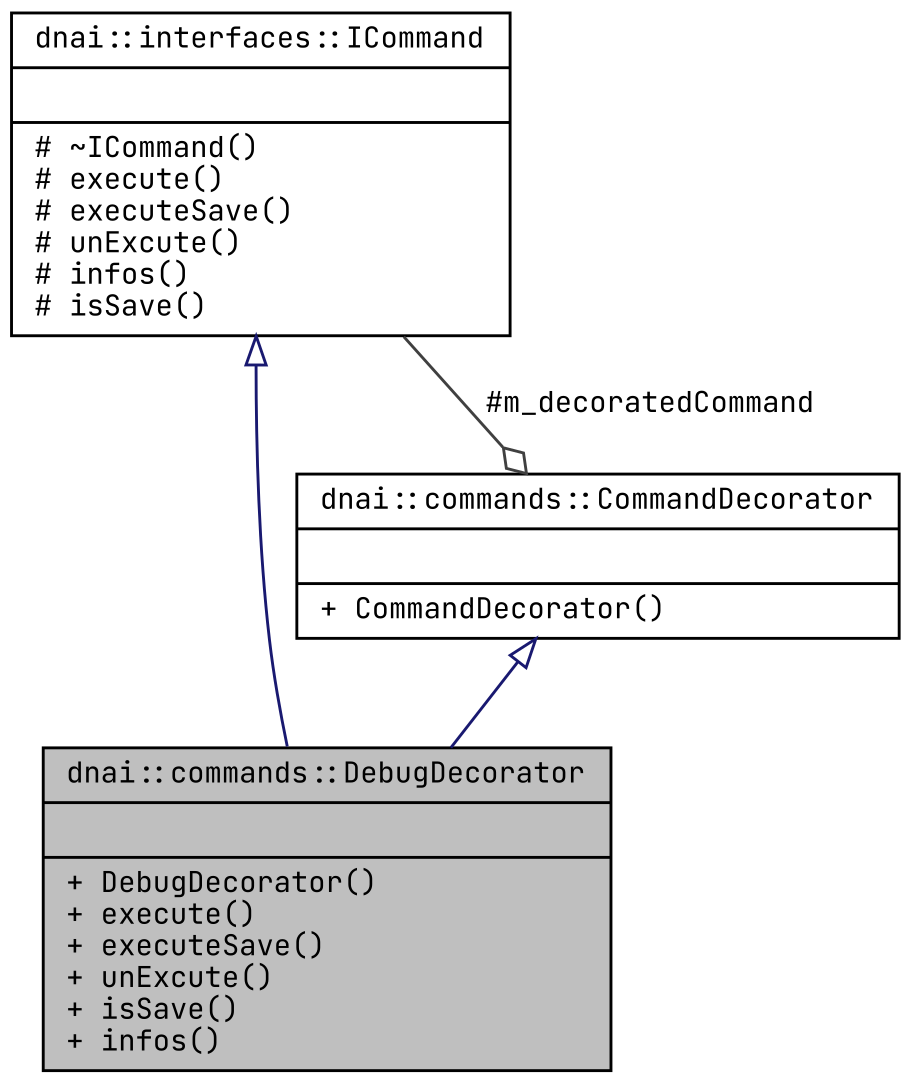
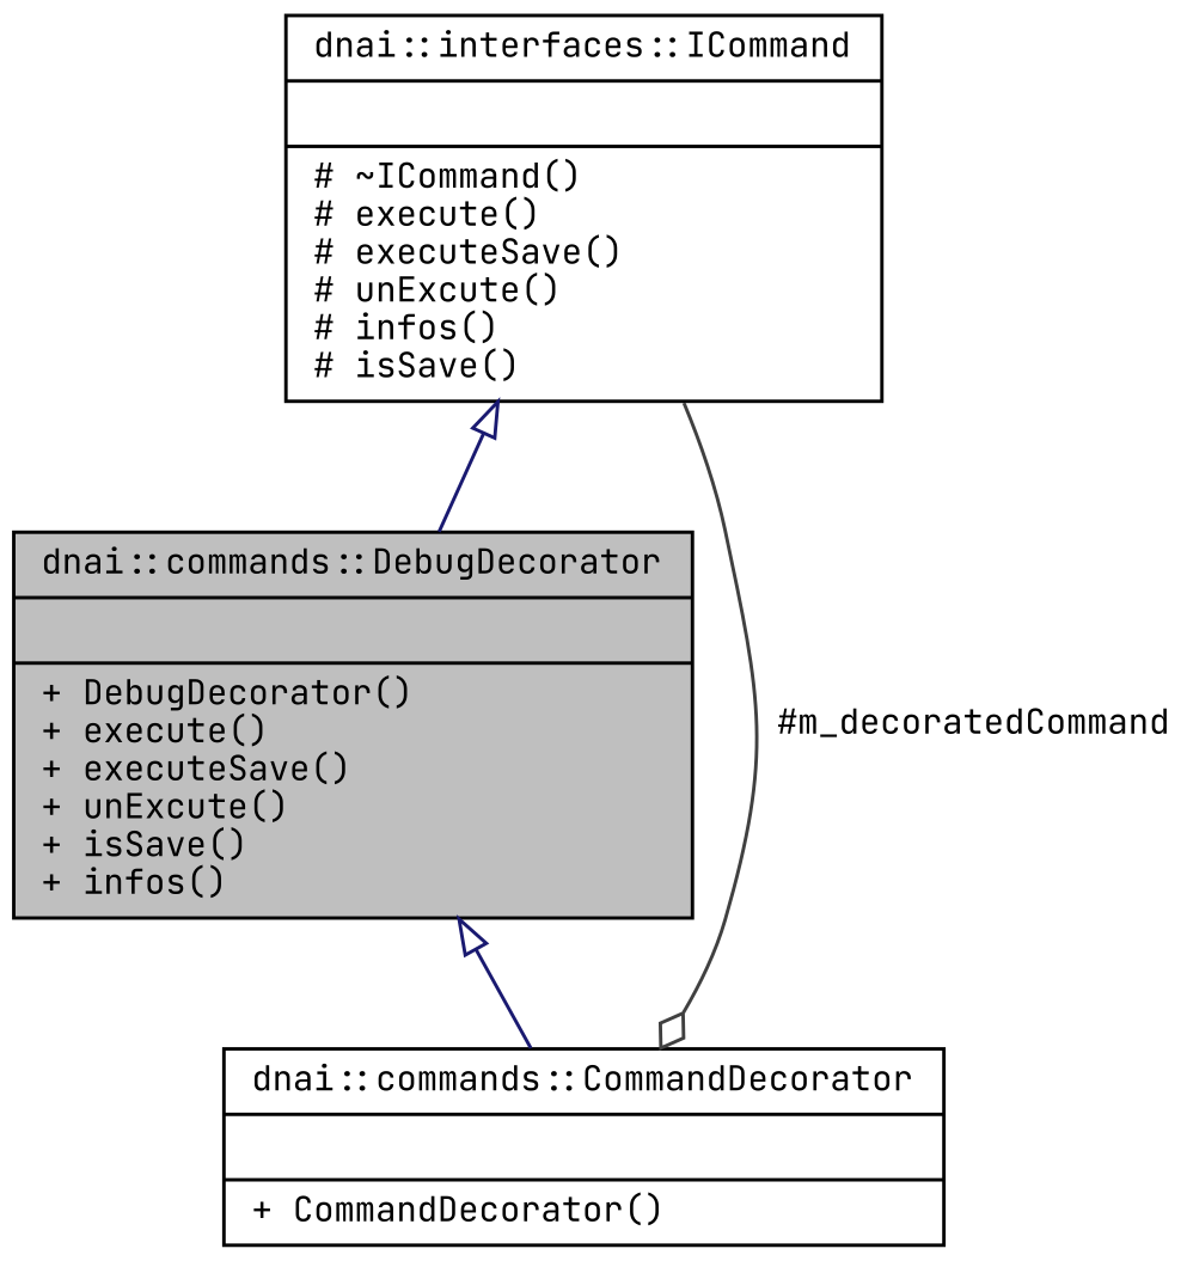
  digraph {
    fontname="JetBrains Mono"
    node [color=black fillcolor=white fontname="JetBrains Mono" fontsize=10 shape=record style=filled]
    edge [arrowtail=onormal color=midnightblue dir=back fontname="JetBrains Mono" fontsize=10 labelfontname=Helvetica labelfontsize=10 style=solid]
    n1 [fillcolor=grey75 fontcolor=black height=0.2 label="{dnai::commands::DebugDecorator\n||+ DebugDecorator()\l+ execute()\l+ executeSave()\l+ unExcute()\l+ isSave()\l+ infos()\l}" width=0.4]
    n2 [height=0.2 label="{dnai::commands::CommandDecorator\n||+ CommandDecorator()\l}" width=0.4]
    n3 [height=0.2 label="{dnai::interfaces::ICommand\n||# ~ICommand()\l# execute()\l# executeSave()\l# unExcute()\l# infos()\l# isSave()\l}" width=0.4]
-   n2 -> n1
+   n1 -> n2
    n3 -> n1
    n3 -> n2 [arrowhead=odiamond color=grey25 label=" #m_decoratedCommand" arrowtail="" dir=""]
  }
